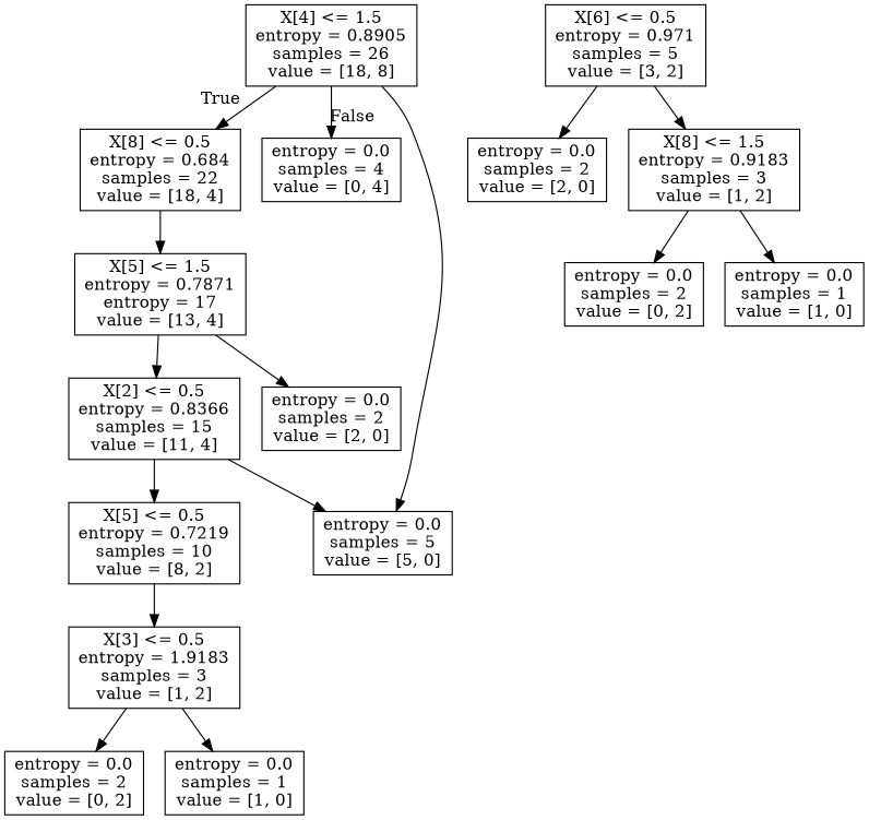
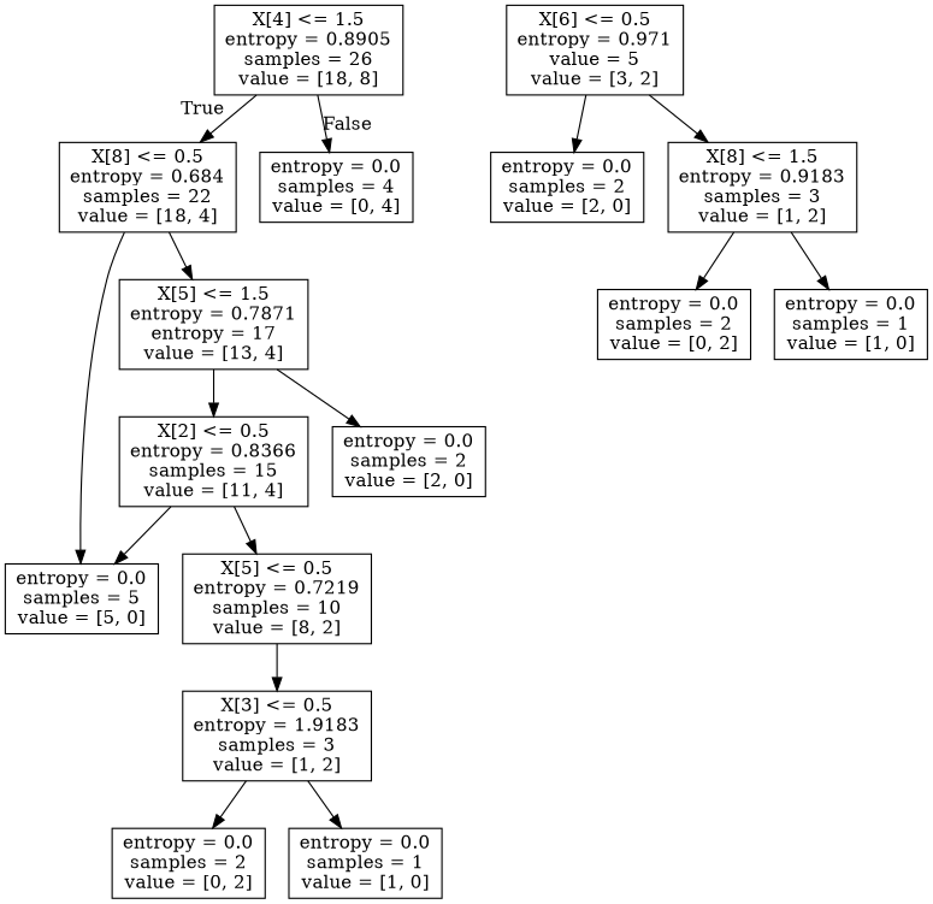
  digraph {
    node [shape=box]
    n1 [label="X[4] <= 1.5\nentropy = 0.8905\nsamples = 26\nvalue = [18, 8]"]
    n2 [label="X[8] <= 0.5\nentropy = 0.684\nsamples = 22\nvalue = [18, 4]"]
    n3 [label="entropy = 0.0\nsamples = 4\nvalue = [0, 4]"]
    n4 [label="entropy = 0.0\nsamples = 5\nvalue = [5, 0]"]
    n5 [label="X[5] <= 1.5\nentropy = 0.7871\nentropy = 17\nvalue = [13, 4]"]
    n6 [label="X[2] <= 0.5\nentropy = 0.8366\nsamples = 15\nvalue = [11, 4]"]
    n7 [label="entropy = 0.0\nsamples = 2\nvalue = [2, 0]"]
    n8 [label="X[5] <= 0.5\nentropy = 0.7219\nsamples = 10\nvalue = [8, 2]"]
    n9 [label="X[3] <= 0.5\nentropy = 1.9183\nsamples = 3\nvalue = [1, 2]"]
-   n10 [label="X[6] <= 0.5\nentropy = 0.971\nsamples = 5\nvalue = [3, 2]"]
+   n10 [label="X[6] <= 0.5\nentropy = 0.971\nvalue = 5\nvalue = [3, 2]"]
    n11 [label="entropy = 0.0\nsamples = 2\nvalue = [2, 0]"]
    n12 [label="X[8] <= 1.5\nentropy = 0.9183\nsamples = 3\nvalue = [1, 2]"]
    n13 [label="entropy = 0.0\nsamples = 2\nvalue = [0, 2]"]
    n14 [label="entropy = 0.0\nsamples = 1\nvalue = [1, 0]"]
    n15 [label="entropy = 0.0\nsamples = 2\nvalue = [0, 2]"]
    n16 [label="entropy = 0.0\nsamples = 1\nvalue = [1, 0]"]
    n1 -> n2 [headlabel=True labelangle=45 labeldistance=2.5]
    n1 -> n3 [headlabel=False labelangle=-45 labeldistance=2.5]
-   n1 -> n4
+   n2 -> n4
    n2 -> n5
    n5 -> n6
    n5 -> n7
    n6 -> n4
    n6 -> n8
    n8 -> n9
    n9 -> n13
    n9 -> n14
    n10 -> n11
    n10 -> n12
    n12 -> n15
    n12 -> n16
  }
